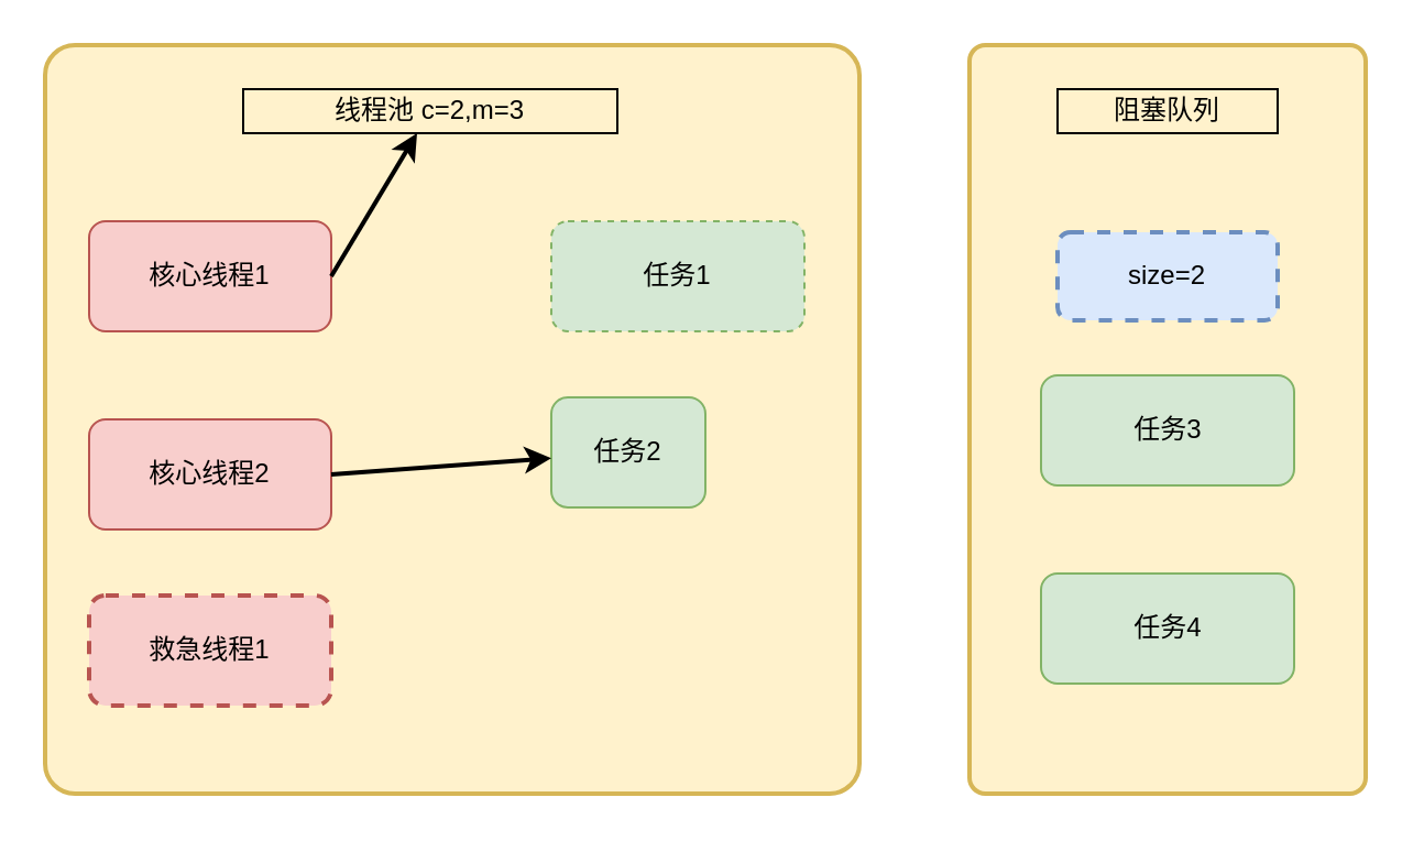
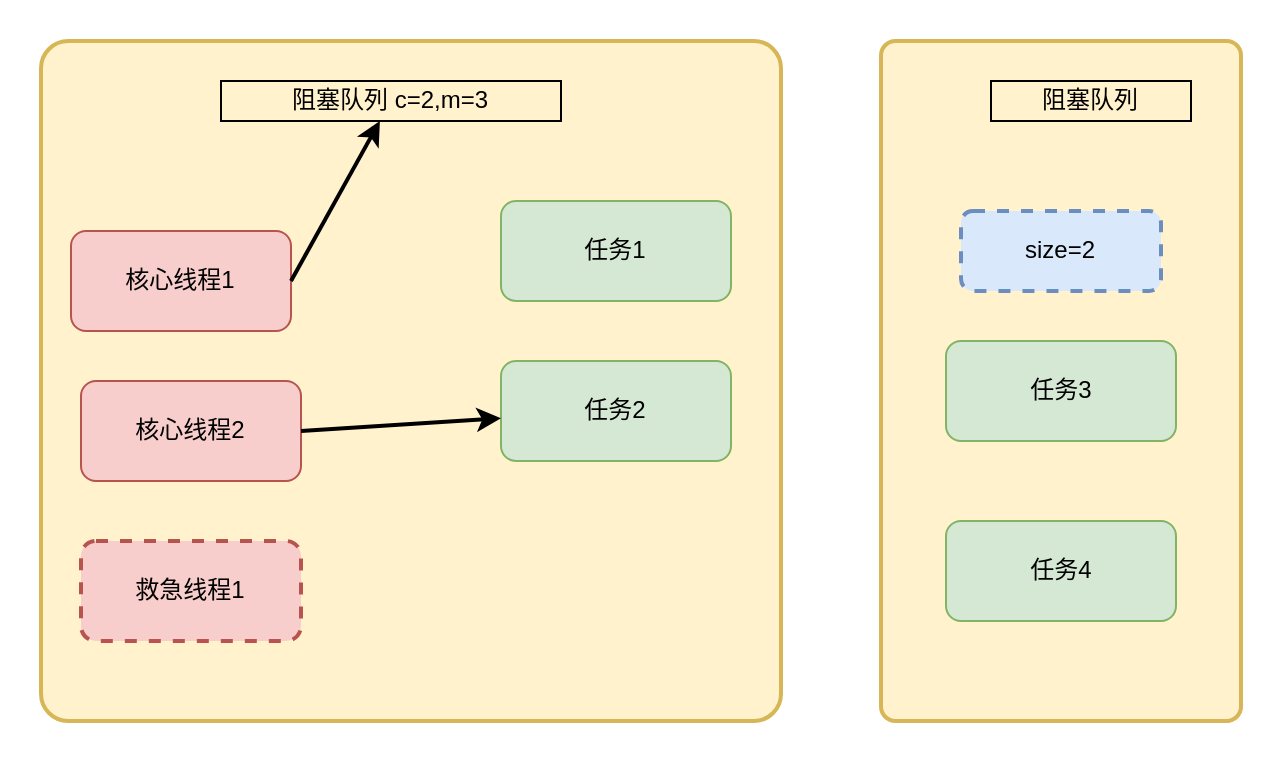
  <mxCell id="0" />
  <mxCell id="1" parent="0" />
  <mxCell id="2" value="" style="rounded=1;whiteSpace=wrap;html=1;fillColor=#fff2cc;arcSize=4;strokeColor=#d6b656;strokeWidth=2;" vertex="1" parent="1"><mxGeometry x="440" y="20" width="180" height="340" as="geometry" /></mxCell>
  <mxCell id="3" value="" style="rounded=1;whiteSpace=wrap;html=1;fillColor=#fff2cc;arcSize=4;strokeColor=#d6b656;strokeWidth=2;" vertex="1" parent="1"><mxGeometry x="20" y="20" width="370" height="340" as="geometry" /></mxCell>
- <mxCell id="4" value="&lt;span style=&quot;&quot;&gt;线程池 c=2,m=3&lt;/span&gt;" style="rounded=0;whiteSpace=wrap;html=1;fillColor=none;" vertex="1" parent="1"><mxGeometry x="110" y="40" width="170" height="20" as="geometry" /></mxCell>
- <mxCell id="5" value="核心线程1" style="rounded=1;whiteSpace=wrap;html=1;fillColor=#f8cecc;strokeColor=#b85450;" vertex="1" parent="1"><mxGeometry x="40" y="100" width="110" height="50" as="geometry" /></mxCell>
- <mxCell id="6" value="任务1" style="rounded=1;whiteSpace=wrap;html=1;fillColor=#d5e8d4;strokeColor=#82b366;dashed=1;" vertex="1" parent="1"><mxGeometry x="250" y="100" width="115" height="50" as="geometry" /></mxCell>
+ <mxCell id="4" value="&lt;span style=&quot;&quot;&gt;阻塞队列 c=2,m=3&lt;/span&gt;" style="rounded=0;whiteSpace=wrap;html=1;fillColor=none;" vertex="1" parent="1"><mxGeometry x="110" y="40" width="170" height="20" as="geometry" /></mxCell>
+ <mxCell id="5" value="核心线程1" style="rounded=1;whiteSpace=wrap;html=1;fillColor=#f8cecc;strokeColor=#b85450;" vertex="1" parent="1"><mxGeometry x="35" y="115" width="110" height="50" as="geometry" /></mxCell>
+ <mxCell id="6" value="任务1" style="rounded=1;whiteSpace=wrap;html=1;fillColor=#d5e8d4;strokeColor=#82b366;" vertex="1" parent="1"><mxGeometry x="250" y="100" width="115" height="50" as="geometry" /></mxCell>
  <mxCell id="7" value="" style="endArrow=classic;html=1;rounded=1;exitX=1;exitY=0.5;exitDx=0;exitDy=0;strokeWidth=2;" edge="1" parent="1" source="5" target="4"><mxGeometry width="50" height="50" relative="1" as="geometry"><mxPoint x="150" y="130" as="sourcePoint" /><mxPoint x="200" y="80" as="targetPoint" /></mxGeometry></mxCell>
  <mxCell id="8" value="核心线程2" style="rounded=1;whiteSpace=wrap;html=1;fillColor=#f8cecc;strokeColor=#b85450;" vertex="1" parent="1"><mxGeometry x="40" y="190" width="110" height="50" as="geometry" /></mxCell>
- <mxCell id="9" value="任务2" style="rounded=1;whiteSpace=wrap;html=1;fillColor=#d5e8d4;strokeColor=#82b366;" vertex="1" parent="1"><mxGeometry x="250" y="180" width="70" height="50" as="geometry" /></mxCell>
+ <mxCell id="9" value="任务2" style="rounded=1;whiteSpace=wrap;html=1;fillColor=#d5e8d4;strokeColor=#82b366;" vertex="1" parent="1"><mxGeometry x="250" y="180" width="115" height="50" as="geometry" /></mxCell>
  <mxCell id="10" value="" style="endArrow=classic;html=1;rounded=1;exitX=1;exitY=0.5;exitDx=0;exitDy=0;strokeWidth=2;" edge="1" parent="1" source="8" target="9"><mxGeometry width="50" height="50" relative="1" as="geometry"><mxPoint x="150" y="210" as="sourcePoint" /><mxPoint x="200" y="160" as="targetPoint" /></mxGeometry></mxCell>
  <mxCell id="11" value="救急线程1" style="rounded=1;whiteSpace=wrap;html=1;fillColor=#f8cecc;strokeColor=#b85450;dashed=1;strokeWidth=2;" vertex="1" parent="1"><mxGeometry x="40" y="270" width="110" height="50" as="geometry" /></mxCell>
- <mxCell id="12" value="&lt;span style=&quot;&quot;&gt;阻塞队列&lt;/span&gt;" style="rounded=0;whiteSpace=wrap;html=1;fillColor=none;" vertex="1" parent="1"><mxGeometry x="480" y="40" width="100" height="20" as="geometry" /></mxCell>
+ <mxCell id="12" value="&lt;span style=&quot;&quot;&gt;阻塞队列&lt;/span&gt;" style="rounded=0;whiteSpace=wrap;html=1;fillColor=none;" vertex="1" parent="1"><mxGeometry x="495" y="40" width="100" height="20" as="geometry" /></mxCell>
  <mxCell id="13" value="size=2" style="rounded=1;whiteSpace=wrap;html=1;dashed=1;strokeWidth=2;fillColor=#dae8fc;strokeColor=#6c8ebf;" vertex="1" parent="1"><mxGeometry x="480" y="105" width="100" height="40" as="geometry" /></mxCell>
  <mxCell id="14" value="任务3" style="rounded=1;whiteSpace=wrap;html=1;fillColor=#d5e8d4;strokeColor=#82b366;" vertex="1" parent="1"><mxGeometry x="472.5" y="170" width="115" height="50" as="geometry" /></mxCell>
  <mxCell id="15" value="任务4" style="rounded=1;whiteSpace=wrap;html=1;fillColor=#d5e8d4;strokeColor=#82b366;" vertex="1" parent="1"><mxGeometry x="472.5" y="260" width="115" height="50" as="geometry" /></mxCell>
